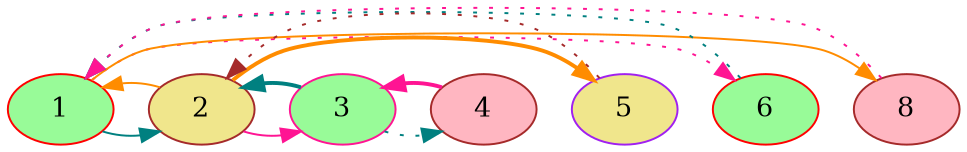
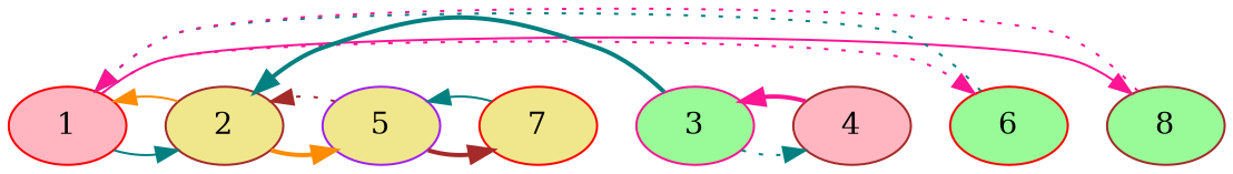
  digraph {
    node [color=red fillcolor=lightpink style=filled]
    edge [color=teal constraint=false style=solid]
-   n1 [fillcolor=palegreen label=1]
+   n1 [label=1]
    n2 [color=brown fillcolor=khaki label=2]
    n3 [fillcolor=palegreen label=6]
-   n4 [color=brown label=8]
+   n4 [color=brown fillcolor=palegreen label=8]
    n5 [color=deeppink fillcolor=palegreen label=3]
    n6 [color=purple fillcolor=khaki label=5]
    n7 [color=brown label=4]
+   n8 [fillcolor=khaki label=7]
    n1 -> n2
    n1 -> n3 [color=deeppink style=dotted]
-   n1 -> n4 [color=darkorange]
+   n1 -> n4 [color=deeppink]
    n2 -> n1 [color=darkorange]
-   n2 -> n5 [color=deeppink]
    n2 -> n6 [color=darkorange style=bold]
    n3 -> n1 [style=dotted]
    n4 -> n1 [color=deeppink style=dotted]
    n5 -> n2 [style=bold]
    n5 -> n7 [style=dotted]
    n6 -> n2 [color=brown style=dotted]
+   n6 -> n8 [color=brown style=bold]
    n7 -> n5 [color=deeppink style=bold]
+   n8 -> n6
  }
